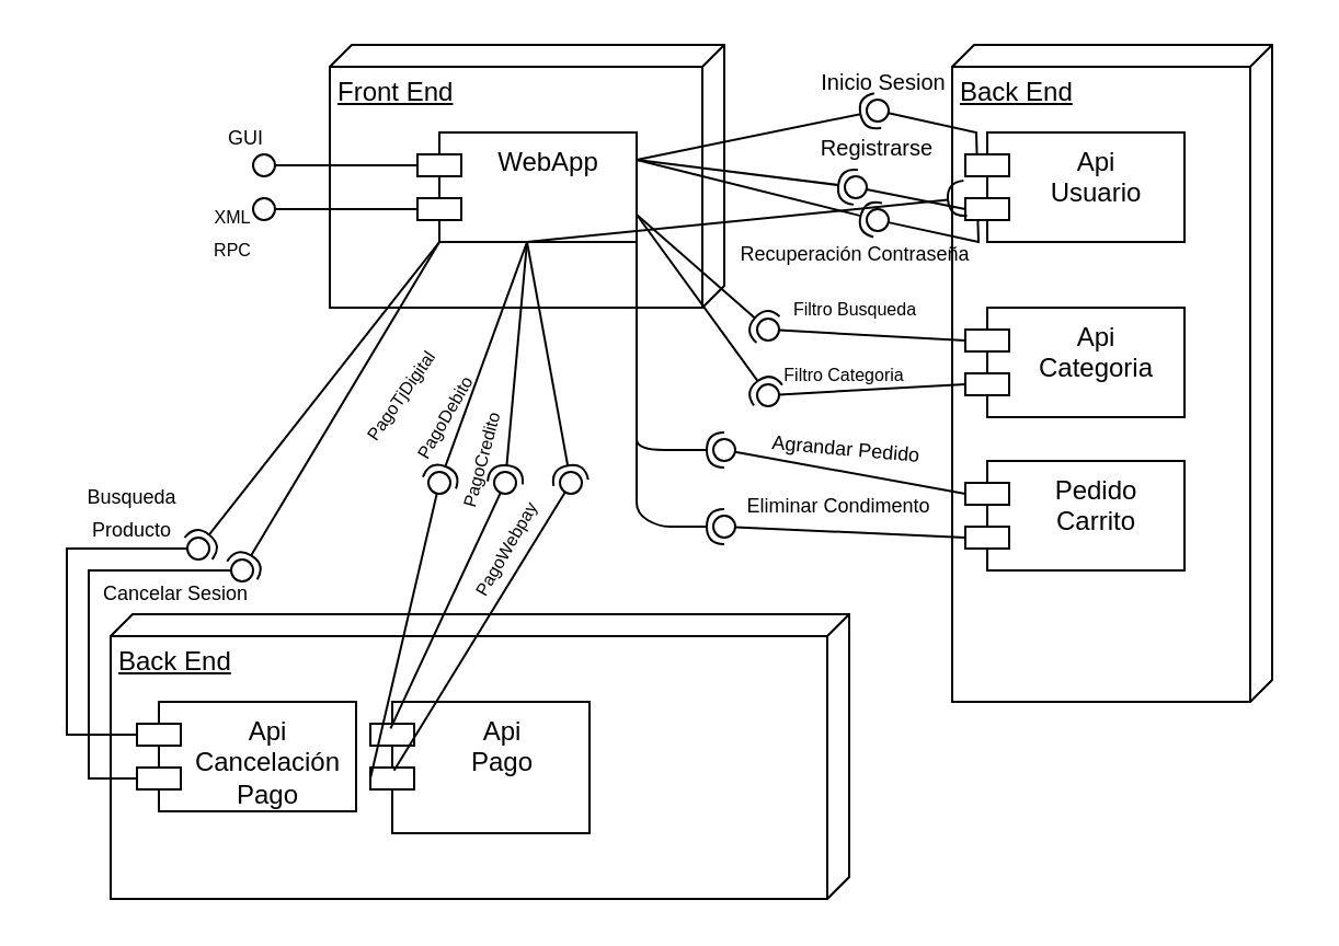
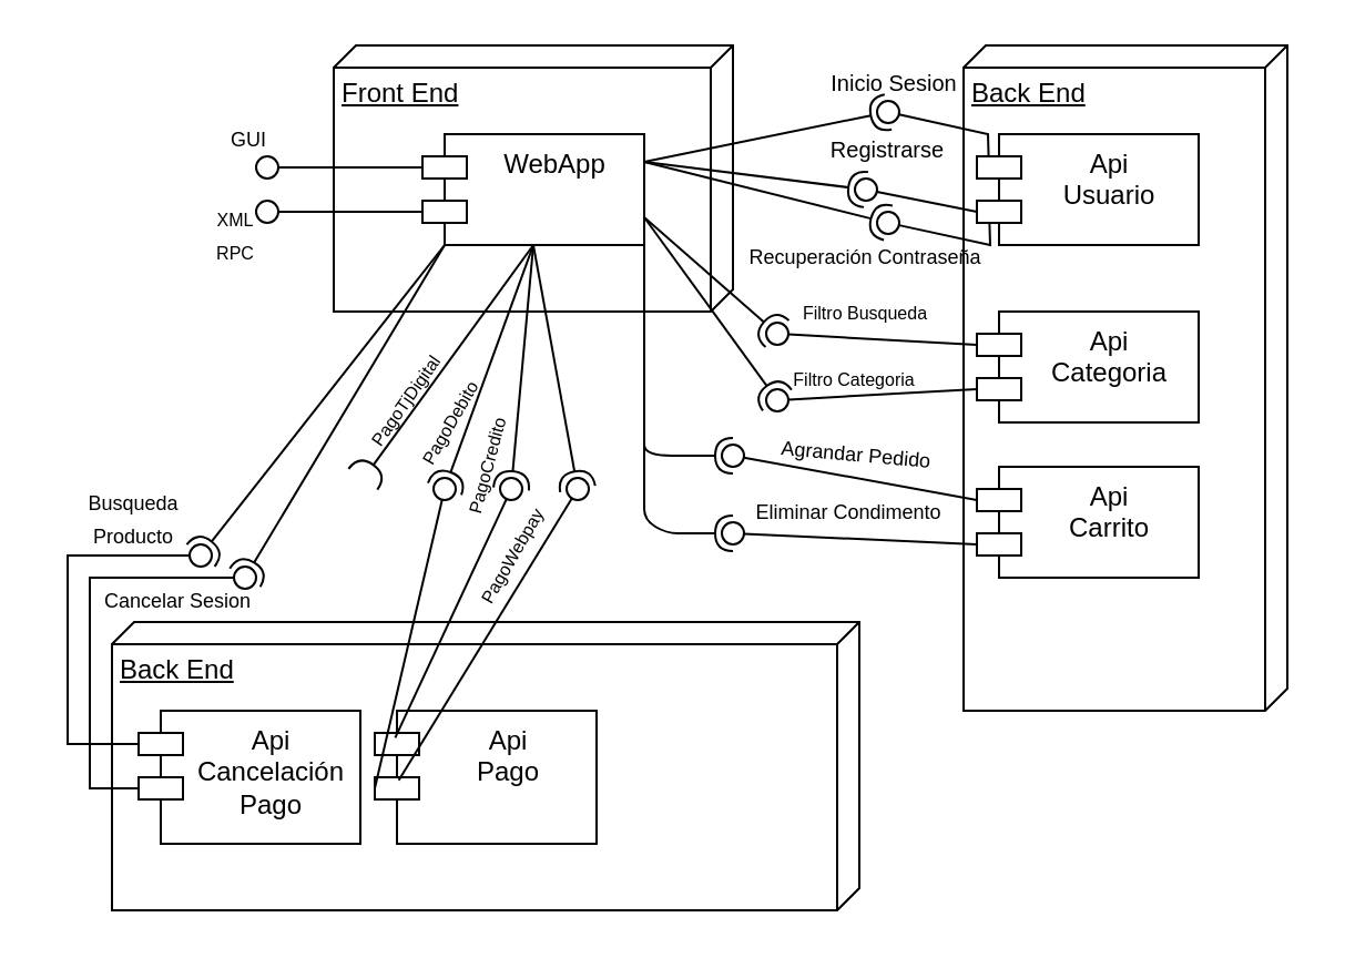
  <mxCell id="0" />
  <mxCell id="1" parent="0" />
  <mxCell id="2" value="Front End" style="verticalAlign=top;align=left;spacingTop=8;spacingLeft=2;spacingRight=12;shape=cube;size=10;direction=south;fontStyle=4;html=1;whiteSpace=wrap;" vertex="1" parent="1"><mxGeometry x="150" y="20" width="180" height="120" as="geometry" /></mxCell>
  <mxCell id="3" value="WebApp" style="shape=module;align=left;spacingLeft=20;align=center;verticalAlign=top;whiteSpace=wrap;html=1;" vertex="1" parent="1"><mxGeometry x="190" y="60" width="100" height="50" as="geometry" /></mxCell>
  <mxCell id="4" value="" style="rounded=0;orthogonalLoop=1;jettySize=auto;html=1;endArrow=oval;endFill=0;sketch=0;sourcePerimeterSpacing=0;targetPerimeterSpacing=0;endSize=10;exitX=0;exitY=0;exitDx=0;exitDy=15;exitPerimeter=0;" edge="1" parent="1" source="3"><mxGeometry relative="1" as="geometry"><mxPoint x="280" y="115" as="sourcePoint" /><mxPoint x="120" y="75" as="targetPoint" /></mxGeometry></mxCell>
  <mxCell id="5" value="" style="ellipse;whiteSpace=wrap;html=1;align=center;aspect=fixed;fillColor=none;strokeColor=none;resizable=0;perimeter=centerPerimeter;rotatable=0;allowArrows=0;points=[];outlineConnect=1;" vertex="1" parent="1"><mxGeometry x="295" y="110" width="10" height="10" as="geometry" /></mxCell>
  <mxCell id="6" value="" style="rounded=0;orthogonalLoop=1;jettySize=auto;html=1;endArrow=oval;endFill=0;sketch=0;sourcePerimeterSpacing=0;targetPerimeterSpacing=0;endSize=10;exitX=0;exitY=0;exitDx=0;exitDy=35;exitPerimeter=0;" edge="1" parent="1" source="3"><mxGeometry relative="1" as="geometry"><mxPoint x="180" y="100" as="sourcePoint" /><mxPoint x="120" y="95" as="targetPoint" /></mxGeometry></mxCell>
  <mxCell id="7" value="&lt;font style=&quot;font-size: 9px;&quot;&gt;GUI&lt;/font&gt;" style="text;html=1;whiteSpace=wrap;strokeColor=none;fillColor=none;align=center;verticalAlign=middle;rounded=0;" vertex="1" parent="1"><mxGeometry x="82" y="47" width="60" height="30" as="geometry" /></mxCell>
  <mxCell id="8" value="&lt;font style=&quot;font-size: 8px;&quot;&gt;XML&lt;/font&gt;&lt;div&gt;&lt;font style=&quot;font-size: 8px;&quot;&gt;RPC&lt;/font&gt;&lt;/div&gt;" style="text;html=1;whiteSpace=wrap;strokeColor=none;fillColor=none;align=center;verticalAlign=middle;rounded=0;" vertex="1" parent="1"><mxGeometry x="76" y="90" width="60" height="30" as="geometry" /></mxCell>
  <mxCell id="9" value="Back End" style="verticalAlign=top;align=left;spacingTop=8;spacingLeft=2;spacingRight=12;shape=cube;size=10;direction=south;fontStyle=4;html=1;whiteSpace=wrap;" vertex="1" parent="1"><mxGeometry x="434" y="20" width="146" height="300" as="geometry" /></mxCell>
  <mxCell id="10" value="Api&lt;div&gt;Usuario&lt;/div&gt;" style="shape=module;align=left;spacingLeft=20;align=center;verticalAlign=top;whiteSpace=wrap;html=1;" vertex="1" parent="1"><mxGeometry x="440" y="60" width="100" height="50" as="geometry" /></mxCell>
  <mxCell id="11" value="" style="ellipse;whiteSpace=wrap;html=1;align=center;aspect=fixed;fillColor=none;strokeColor=none;resizable=0;perimeter=centerPerimeter;rotatable=0;allowArrows=0;points=[];outlineConnect=1;" vertex="1" parent="1"><mxGeometry x="579" y="110" width="10" height="10" as="geometry" /></mxCell>
  <mxCell id="12" value="" style="rounded=0;orthogonalLoop=1;jettySize=auto;html=1;endArrow=oval;endFill=0;sketch=0;sourcePerimeterSpacing=0;targetPerimeterSpacing=0;endSize=10;exitX=0;exitY=0;exitDx=0;exitDy=35;exitPerimeter=0;" edge="1" parent="1" source="10"><mxGeometry relative="1" as="geometry"><mxPoint x="464" y="100" as="sourcePoint" /><mxPoint x="390" y="85" as="targetPoint" /></mxGeometry></mxCell>
  <mxCell id="13" value="" style="rounded=0;orthogonalLoop=1;jettySize=auto;html=1;endArrow=oval;endFill=0;sketch=0;sourcePerimeterSpacing=0;targetPerimeterSpacing=0;endSize=10;exitX=0.057;exitY=0.804;exitDx=0;exitDy=0;exitPerimeter=0;" edge="1" parent="1" source="10"><mxGeometry relative="1" as="geometry"><mxPoint x="484" y="100.25" as="sourcePoint" /><mxPoint x="400" y="100" as="targetPoint" /><Array as="points"><mxPoint x="446" y="110" /></Array></mxGeometry></mxCell>
  <mxCell id="14" value="" style="rounded=0;orthogonalLoop=1;jettySize=auto;html=1;endArrow=oval;endFill=0;sketch=0;sourcePerimeterSpacing=0;targetPerimeterSpacing=0;endSize=10;exitX=0.053;exitY=0.207;exitDx=0;exitDy=0;exitPerimeter=0;" edge="1" parent="1" source="10"><mxGeometry relative="1" as="geometry"><mxPoint x="479" y="50" as="sourcePoint" /><mxPoint x="400" y="50" as="targetPoint" /><Array as="points"><mxPoint x="445" y="60" /></Array></mxGeometry></mxCell>
  <mxCell id="15" value="&lt;font style=&quot;font-size: 10px;&quot;&gt;Inicio Sesion&lt;/font&gt;" style="text;html=1;whiteSpace=wrap;strokeColor=none;fillColor=none;align=center;verticalAlign=middle;rounded=0;" vertex="1" parent="1"><mxGeometry x="363" y="27" width="80" height="20" as="geometry" /></mxCell>
  <mxCell id="16" value="&lt;font style=&quot;font-size: 10px;&quot;&gt;Registrarse&lt;/font&gt;" style="text;html=1;whiteSpace=wrap;strokeColor=none;fillColor=none;align=center;verticalAlign=middle;rounded=0;" vertex="1" parent="1"><mxGeometry x="360" y="57" width="80" height="20" as="geometry" /></mxCell>
  <mxCell id="17" value="&lt;font style=&quot;font-size: 9px;&quot;&gt;&lt;font style=&quot;&quot;&gt;Recuperación&amp;nbsp;&lt;/font&gt;&lt;/font&gt;&lt;span style=&quot;background-color: transparent; color: light-dark(rgb(0, 0, 0), rgb(255, 255, 255)); font-size: 9px;&quot;&gt;Contraseña&lt;/span&gt;" style="text;html=1;whiteSpace=wrap;strokeColor=none;fillColor=none;align=center;verticalAlign=middle;rounded=0;" vertex="1" parent="1"><mxGeometry x="345" y="105" width="90" height="20" as="geometry" /></mxCell>
  <mxCell id="18" value="" style="rounded=0;orthogonalLoop=1;jettySize=auto;html=1;endArrow=halfCircle;endFill=0;endSize=6;strokeWidth=1;sketch=0;fontSize=12;curved=1;exitX=1;exitY=0.25;exitDx=0;exitDy=0;" edge="1" parent="1" source="3"><mxGeometry relative="1" as="geometry"><mxPoint x="565" y="225" as="sourcePoint" /><mxPoint x="400" y="50" as="targetPoint" /></mxGeometry></mxCell>
  <mxCell id="19" value="" style="ellipse;whiteSpace=wrap;html=1;align=center;aspect=fixed;fillColor=none;strokeColor=none;resizable=0;perimeter=centerPerimeter;rotatable=0;allowArrows=0;points=[];outlineConnect=1;" vertex="1" parent="1"><mxGeometry x="540" y="220" width="10" height="10" as="geometry" /></mxCell>
  <mxCell id="20" value="" style="rounded=0;orthogonalLoop=1;jettySize=auto;html=1;endArrow=halfCircle;endFill=0;endSize=6;strokeWidth=1;sketch=0;fontSize=12;curved=1;exitX=1;exitY=0.25;exitDx=0;exitDy=0;" edge="1" parent="1" source="3"><mxGeometry relative="1" as="geometry"><mxPoint x="291.4" y="84.1" as="sourcePoint" /><mxPoint x="390" y="85" as="targetPoint" /></mxGeometry></mxCell>
  <mxCell id="21" value="" style="rounded=0;orthogonalLoop=1;jettySize=auto;html=1;endArrow=halfCircle;endFill=0;endSize=6;strokeWidth=1;sketch=0;fontSize=12;curved=1;exitX=1;exitY=0.25;exitDx=0;exitDy=0;" edge="1" parent="1" source="3"><mxGeometry relative="1" as="geometry"><mxPoint x="280" y="90" as="sourcePoint" /><mxPoint x="400" y="100" as="targetPoint" /></mxGeometry></mxCell>
  <mxCell id="22" value="Api&lt;div&gt;Categoria&lt;/div&gt;" style="shape=module;align=left;spacingLeft=20;align=center;verticalAlign=top;whiteSpace=wrap;html=1;" vertex="1" parent="1"><mxGeometry x="440" y="140" width="100" height="50" as="geometry" /></mxCell>
  <mxCell id="23" value="" style="rounded=0;orthogonalLoop=1;jettySize=auto;html=1;endArrow=oval;endFill=0;sketch=0;sourcePerimeterSpacing=0;targetPerimeterSpacing=0;endSize=10;exitX=0;exitY=0;exitDx=0;exitDy=35;exitPerimeter=0;" edge="1" parent="1" source="22"><mxGeometry relative="1" as="geometry"><mxPoint x="441" y="176" as="sourcePoint" /><mxPoint x="350" y="180" as="targetPoint" /></mxGeometry></mxCell>
  <mxCell id="24" value="" style="rounded=0;orthogonalLoop=1;jettySize=auto;html=1;endArrow=halfCircle;endFill=0;endSize=6;strokeWidth=1;sketch=0;fontSize=12;curved=1;exitX=1;exitY=0.75;exitDx=0;exitDy=0;" edge="1" parent="1" source="3"><mxGeometry relative="1" as="geometry"><mxPoint x="280" y="140" as="sourcePoint" /><mxPoint x="350" y="180" as="targetPoint" /></mxGeometry></mxCell>
  <mxCell id="25" value="" style="rounded=0;orthogonalLoop=1;jettySize=auto;html=1;endArrow=oval;endFill=0;sketch=0;sourcePerimeterSpacing=0;targetPerimeterSpacing=0;endSize=10;exitX=0;exitY=0;exitDx=0;exitDy=15;exitPerimeter=0;" edge="1" parent="1" source="22"><mxGeometry relative="1" as="geometry"><mxPoint x="430" y="160" as="sourcePoint" /><mxPoint x="350" y="150" as="targetPoint" /><Array as="points" /></mxGeometry></mxCell>
  <mxCell id="26" value="" style="rounded=0;orthogonalLoop=1;jettySize=auto;html=1;endArrow=halfCircle;endFill=0;endSize=6;strokeWidth=1;sketch=0;fontSize=12;curved=1;exitX=1;exitY=0.75;exitDx=0;exitDy=0;" edge="1" parent="1" source="3"><mxGeometry relative="1" as="geometry"><mxPoint x="370" y="160" as="sourcePoint" /><mxPoint x="350" y="150" as="targetPoint" /></mxGeometry></mxCell>
  <mxCell id="27" value="&lt;font style=&quot;font-size: 8px;&quot;&gt;Filtro Busqueda&lt;/font&gt;" style="text;html=1;whiteSpace=wrap;strokeColor=none;fillColor=none;align=center;verticalAlign=middle;rounded=0;" vertex="1" parent="1"><mxGeometry x="350" y="130" width="80" height="20" as="geometry" /></mxCell>
  <mxCell id="28" value="&lt;font style=&quot;font-size: 8px;&quot;&gt;Filtro Categoria&lt;/font&gt;" style="text;html=1;whiteSpace=wrap;strokeColor=none;fillColor=none;align=center;verticalAlign=middle;rounded=0;" vertex="1" parent="1"><mxGeometry x="345" y="160" width="80" height="20" as="geometry" /></mxCell>
- <mxCell id="29" value="Pedido&lt;div&gt;Carrito&lt;/div&gt;" style="shape=module;align=left;spacingLeft=20;align=center;verticalAlign=top;whiteSpace=wrap;html=1;" vertex="1" parent="1"><mxGeometry x="440" y="210" width="100" height="50" as="geometry" /></mxCell>
+ <mxCell id="29" value="Api&lt;div&gt;Carrito&lt;/div&gt;" style="shape=module;align=left;spacingLeft=20;align=center;verticalAlign=top;whiteSpace=wrap;html=1;" vertex="1" parent="1"><mxGeometry x="440" y="210" width="100" height="50" as="geometry" /></mxCell>
  <mxCell id="30" value="" style="rounded=0;orthogonalLoop=1;jettySize=auto;html=1;endArrow=halfCircle;endFill=0;endSize=6;strokeWidth=1;sketch=0;fontSize=12;curved=1;exitX=1;exitY=1;exitDx=0;exitDy=0;" edge="1" parent="1" source="3"><mxGeometry relative="1" as="geometry"><mxPoint x="290" y="110" as="sourcePoint" /><mxPoint x="330" y="205" as="targetPoint" /><Array as="points"><mxPoint x="290" y="155" /><mxPoint x="290" y="185" /><mxPoint x="290" y="195" /><mxPoint x="290" y="205" /><mxPoint x="315" y="205" /></Array></mxGeometry></mxCell>
  <mxCell id="31" value="" style="rounded=0;orthogonalLoop=1;jettySize=auto;html=1;endArrow=oval;endFill=0;sketch=0;sourcePerimeterSpacing=0;targetPerimeterSpacing=0;endSize=10;exitX=0;exitY=0;exitDx=0;exitDy=15;exitPerimeter=0;" edge="1" parent="1"><mxGeometry relative="1" as="geometry"><mxPoint x="440" y="225" as="sourcePoint" /><mxPoint x="330" y="205" as="targetPoint" /></mxGeometry></mxCell>
  <mxCell id="32" value="" style="rounded=0;orthogonalLoop=1;jettySize=auto;html=1;endArrow=oval;endFill=0;sketch=0;sourcePerimeterSpacing=0;targetPerimeterSpacing=0;endSize=10;exitX=0;exitY=0;exitDx=0;exitDy=35;exitPerimeter=0;" edge="1" parent="1" source="29"><mxGeometry relative="1" as="geometry"><mxPoint x="500" y="230" as="sourcePoint" /><mxPoint x="330" y="240" as="targetPoint" /></mxGeometry></mxCell>
  <mxCell id="33" value="&lt;font style=&quot;font-size: 9px;&quot;&gt;Agrandar Pedido&lt;/font&gt;" style="text;html=1;whiteSpace=wrap;strokeColor=none;fillColor=none;align=center;verticalAlign=middle;rounded=0;rotation=5;" vertex="1" parent="1"><mxGeometry x="346" y="194" width="80" height="20" as="geometry" /></mxCell>
  <mxCell id="34" value="&lt;font style=&quot;font-size: 9px;&quot;&gt;Eliminar Condimento&lt;/font&gt;" style="text;html=1;whiteSpace=wrap;strokeColor=none;fillColor=none;align=center;verticalAlign=middle;rounded=0;" vertex="1" parent="1"><mxGeometry x="335" y="220" width="95" height="20" as="geometry" /></mxCell>
  <mxCell id="35" value="" style="rounded=0;orthogonalLoop=1;jettySize=auto;html=1;endArrow=halfCircle;endFill=0;endSize=6;strokeWidth=1;sketch=0;fontSize=12;curved=1;" edge="1" parent="1"><mxGeometry relative="1" as="geometry"><mxPoint x="290" y="194" as="sourcePoint" /><mxPoint x="330" y="240" as="targetPoint" /><Array as="points"><mxPoint x="290" y="204" /><mxPoint x="290" y="214" /><mxPoint x="290" y="224" /><mxPoint x="290" y="234" /><mxPoint x="300" y="240" /><mxPoint x="310" y="240" /></Array></mxGeometry></mxCell>
  <mxCell id="36" value="Back End" style="verticalAlign=top;align=left;spacingTop=8;spacingLeft=2;spacingRight=12;shape=cube;size=10;direction=south;fontStyle=4;html=1;whiteSpace=wrap;" vertex="1" parent="1"><mxGeometry x="50" y="280" width="337" height="130" as="geometry" /></mxCell>
  <mxCell id="37" value="" style="rounded=0;orthogonalLoop=1;jettySize=auto;html=1;endArrow=halfCircle;endFill=0;endSize=6;strokeWidth=1;sketch=0;fontSize=12;curved=1;exitX=0;exitY=1;exitDx=10;exitDy=0;exitPerimeter=0;" edge="1" parent="1" source="3"><mxGeometry relative="1" as="geometry"><mxPoint x="320" y="150" as="sourcePoint" /><mxPoint x="90" y="250" as="targetPoint" /></mxGeometry></mxCell>
- <mxCell id="38" value="Api&lt;div&gt;Cancelación Pago&lt;/div&gt;" style="shape=module;align=left;spacingLeft=20;align=center;verticalAlign=top;whiteSpace=wrap;html=1;" vertex="1" parent="1"><mxGeometry x="62" y="320" width="100" height="50" as="geometry" /></mxCell>
+ <mxCell id="38" value="Api&lt;div&gt;Cancelación Pago&lt;/div&gt;" style="shape=module;align=left;spacingLeft=20;align=center;verticalAlign=top;whiteSpace=wrap;html=1;" vertex="1" parent="1"><mxGeometry x="62" y="320" width="100" height="60" as="geometry" /></mxCell>
  <mxCell id="39" value="" style="rounded=0;orthogonalLoop=1;jettySize=auto;html=1;endArrow=oval;endFill=0;sketch=0;sourcePerimeterSpacing=0;targetPerimeterSpacing=0;endSize=10;exitX=0;exitY=0;exitDx=0;exitDy=15;exitPerimeter=0;" edge="1" parent="1" source="38"><mxGeometry relative="1" as="geometry"><mxPoint x="62" y="330" as="sourcePoint" /><mxPoint x="90" y="250" as="targetPoint" /><Array as="points"><mxPoint x="30" y="335" /><mxPoint x="30" y="250" /></Array></mxGeometry></mxCell>
  <mxCell id="40" value="" style="rounded=0;orthogonalLoop=1;jettySize=auto;html=1;endArrow=oval;endFill=0;sketch=0;sourcePerimeterSpacing=0;targetPerimeterSpacing=0;endSize=10;exitX=0;exitY=0;exitDx=0;exitDy=35;exitPerimeter=0;" edge="1" parent="1" source="38"><mxGeometry relative="1" as="geometry"><mxPoint x="52" y="455" as="sourcePoint" /><mxPoint x="110" y="260" as="targetPoint" /><Array as="points"><mxPoint x="40" y="355" /><mxPoint x="40" y="260" /></Array></mxGeometry></mxCell>
  <mxCell id="41" value="" style="rounded=0;orthogonalLoop=1;jettySize=auto;html=1;endArrow=halfCircle;endFill=0;endSize=6;strokeWidth=1;sketch=0;fontSize=12;curved=1;exitX=0;exitY=1;exitDx=10;exitDy=0;exitPerimeter=0;" edge="1" parent="1" source="3"><mxGeometry relative="1" as="geometry"><mxPoint x="260" y="220" as="sourcePoint" /><mxPoint x="110" y="260" as="targetPoint" /></mxGeometry></mxCell>
  <mxCell id="42" value="&lt;font style=&quot;font-size: 9px;&quot;&gt;Busqueda Producto&lt;/font&gt;" style="text;html=1;whiteSpace=wrap;strokeColor=none;fillColor=none;align=center;verticalAlign=middle;rounded=0;" vertex="1" parent="1"><mxGeometry x="20" y="223" width="80" height="20" as="geometry" /></mxCell>
  <mxCell id="43" value="Api&lt;div&gt;Pago&lt;/div&gt;" style="shape=module;align=left;spacingLeft=20;align=center;verticalAlign=top;whiteSpace=wrap;html=1;" vertex="1" parent="1"><mxGeometry x="168.5" y="320" width="100" height="60" as="geometry" /></mxCell>
  <mxCell id="44" value="" style="rounded=0;orthogonalLoop=1;jettySize=auto;html=1;endArrow=oval;endFill=0;sketch=0;sourcePerimeterSpacing=0;targetPerimeterSpacing=0;endSize=10;exitX=0;exitY=0;exitDx=0;exitDy=35;exitPerimeter=0;" edge="1" parent="1" source="43"><mxGeometry relative="1" as="geometry"><mxPoint x="170" y="355" as="sourcePoint" /><mxPoint x="200" y="220" as="targetPoint" /></mxGeometry></mxCell>
  <mxCell id="45" value="" style="rounded=0;orthogonalLoop=1;jettySize=auto;html=1;endArrow=oval;endFill=0;sketch=0;sourcePerimeterSpacing=0;targetPerimeterSpacing=0;endSize=10;exitX=0.092;exitY=0.203;exitDx=0;exitDy=0;exitPerimeter=0;" edge="1" parent="1" source="43"><mxGeometry relative="1" as="geometry"><mxPoint x="220" y="325" as="sourcePoint" /><mxPoint x="230" y="220" as="targetPoint" /></mxGeometry></mxCell>
  <mxCell id="46" value="" style="rounded=0;orthogonalLoop=1;jettySize=auto;html=1;endArrow=oval;endFill=0;sketch=0;sourcePerimeterSpacing=0;targetPerimeterSpacing=0;endSize=10;exitX=0.108;exitY=0.523;exitDx=0;exitDy=0;exitPerimeter=0;" edge="1" parent="1" source="43"><mxGeometry relative="1" as="geometry"><mxPoint x="210" y="372" as="sourcePoint" /><mxPoint x="260" y="220" as="targetPoint" /></mxGeometry></mxCell>
- <mxCell id="47" value="" style="rounded=0;orthogonalLoop=1;jettySize=auto;html=1;endArrow=halfCircle;endFill=0;endSize=6;strokeWidth=1;sketch=0;fontSize=12;curved=1;exitX=0.5;exitY=1;exitDx=0;exitDy=0;" edge="1" parent="1" source="3" target="10"><mxGeometry relative="1" as="geometry"><mxPoint x="250" y="170" as="sourcePoint" /><mxPoint x="170" y="220" as="targetPoint" /></mxGeometry></mxCell>
+ <mxCell id="47" value="" style="rounded=0;orthogonalLoop=1;jettySize=auto;html=1;endArrow=halfCircle;endFill=0;endSize=6;strokeWidth=1;sketch=0;fontSize=12;curved=1;exitX=0.5;exitY=1;exitDx=0;exitDy=0;entryX=0;entryY=0.75;entryDx=0;entryDy=0;" edge="1" parent="1" source="3" target="52"><mxGeometry relative="1" as="geometry"><mxPoint x="250" y="170" as="sourcePoint" /><mxPoint x="170" y="220" as="targetPoint" /></mxGeometry></mxCell>
  <mxCell id="48" value="" style="rounded=0;orthogonalLoop=1;jettySize=auto;html=1;endArrow=halfCircle;endFill=0;endSize=6;strokeWidth=1;sketch=0;fontSize=12;curved=1;exitX=0.5;exitY=1;exitDx=0;exitDy=0;" edge="1" parent="1" source="3"><mxGeometry relative="1" as="geometry"><mxPoint x="300" y="200" as="sourcePoint" /><mxPoint x="200" y="220" as="targetPoint" /></mxGeometry></mxCell>
  <mxCell id="49" value="" style="rounded=0;orthogonalLoop=1;jettySize=auto;html=1;endArrow=halfCircle;endFill=0;endSize=6;strokeWidth=1;sketch=0;fontSize=12;curved=1;" edge="1" parent="1"><mxGeometry relative="1" as="geometry"><mxPoint x="240" y="110" as="sourcePoint" /><mxPoint x="230" y="220" as="targetPoint" /></mxGeometry></mxCell>
  <mxCell id="50" value="" style="rounded=0;orthogonalLoop=1;jettySize=auto;html=1;endArrow=halfCircle;endFill=0;endSize=6;strokeWidth=1;sketch=0;fontSize=12;curved=1;exitX=0.5;exitY=1;exitDx=0;exitDy=0;" edge="1" parent="1" source="3"><mxGeometry relative="1" as="geometry"><mxPoint x="340" y="170" as="sourcePoint" /><mxPoint x="260" y="220" as="targetPoint" /></mxGeometry></mxCell>
  <mxCell id="51" value="&lt;font style=&quot;font-size: 9px;&quot;&gt;Cancelar Sesion&lt;/font&gt;" style="text;html=1;whiteSpace=wrap;strokeColor=none;fillColor=none;align=center;verticalAlign=middle;rounded=0;" vertex="1" parent="1"><mxGeometry x="40" y="260" width="80" height="20" as="geometry" /></mxCell>
  <mxCell id="52" value="&lt;font style=&quot;font-size: 8px;&quot;&gt;PagoTjDigital&lt;/font&gt;" style="text;html=1;whiteSpace=wrap;strokeColor=none;fillColor=none;align=center;verticalAlign=middle;rounded=0;rotation=-55;" vertex="1" parent="1"><mxGeometry x="142" y="170" width="80" height="20" as="geometry" /></mxCell>
  <mxCell id="53" value="&lt;span style=&quot;font-size: 8px;&quot;&gt;PagoDebito&lt;/span&gt;" style="text;html=1;whiteSpace=wrap;strokeColor=none;fillColor=none;align=center;verticalAlign=middle;rounded=0;rotation=-60;" vertex="1" parent="1"><mxGeometry x="162.005" y="180.002" width="80" height="20" as="geometry" /></mxCell>
  <mxCell id="54" value="&lt;font style=&quot;font-size: 8px;&quot;&gt;PagoCredito&lt;/font&gt;" style="text;html=1;whiteSpace=wrap;strokeColor=none;fillColor=none;align=center;verticalAlign=middle;rounded=0;rotation=-75;" vertex="1" parent="1"><mxGeometry x="178.505" y="200.002" width="80" height="20" as="geometry" /></mxCell>
  <mxCell id="55" value="&lt;font style=&quot;font-size: 8px;&quot;&gt;PagoWebpay&lt;/font&gt;" style="text;html=1;whiteSpace=wrap;strokeColor=none;fillColor=none;align=center;verticalAlign=middle;rounded=0;rotation=-60;" vertex="1" parent="1"><mxGeometry x="190.002" y="239.995" width="80" height="20" as="geometry" /></mxCell>
